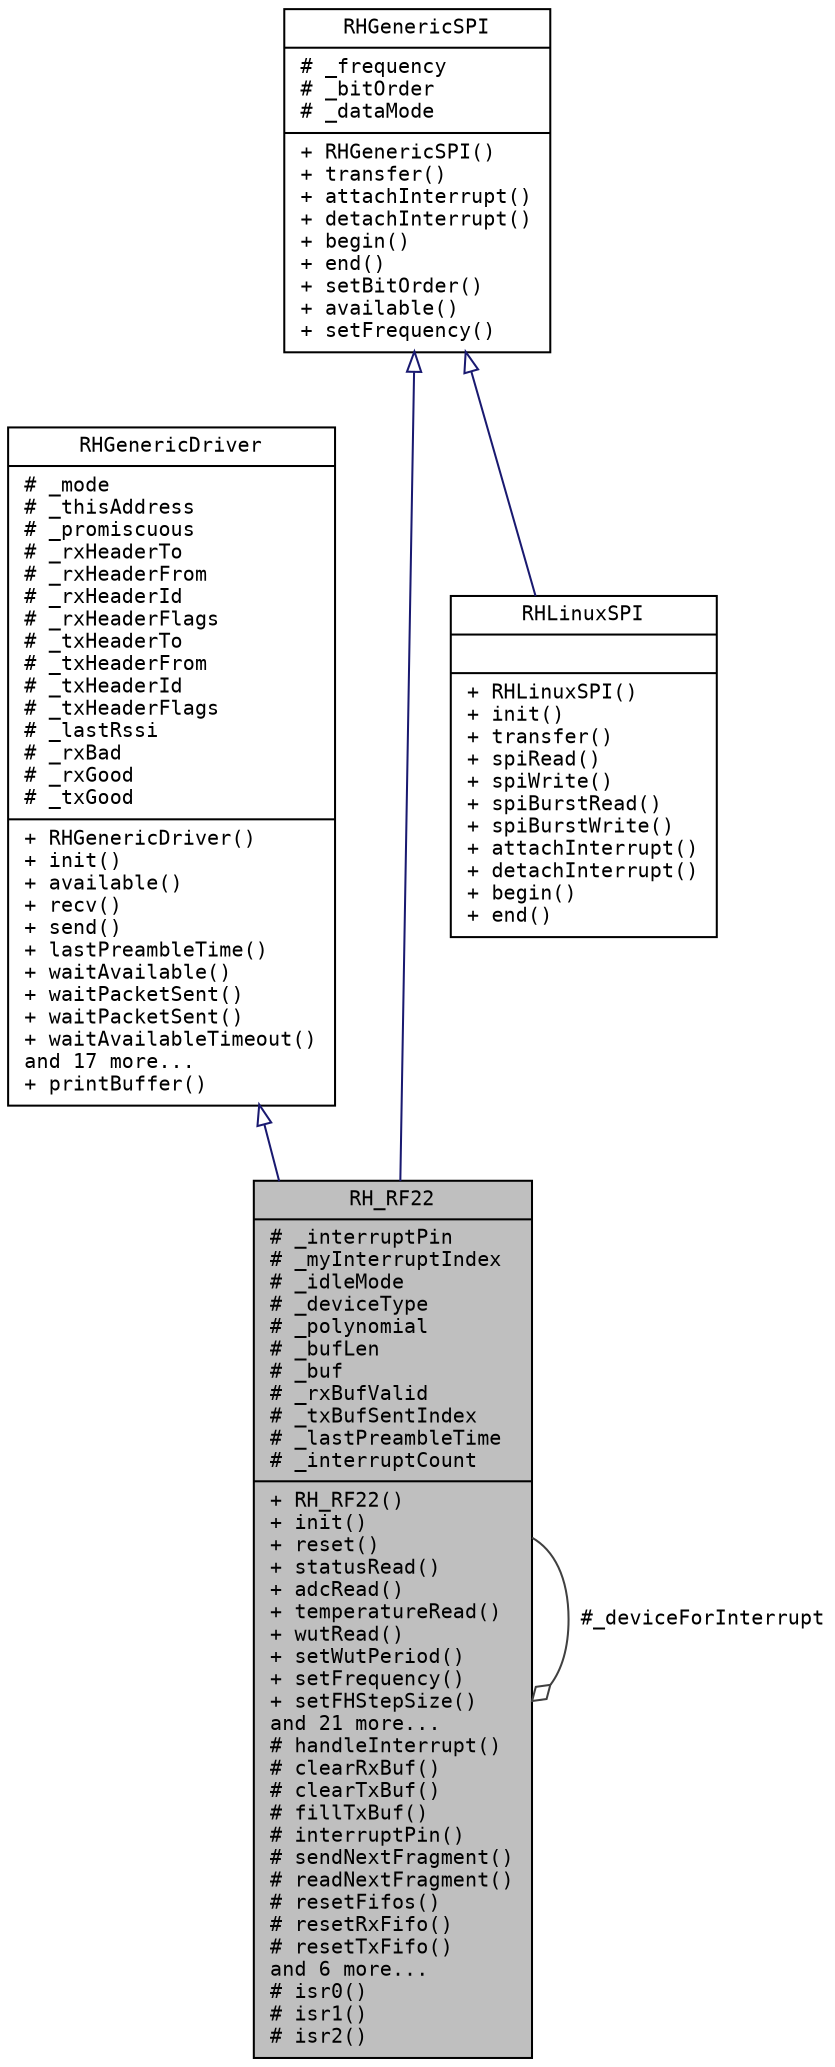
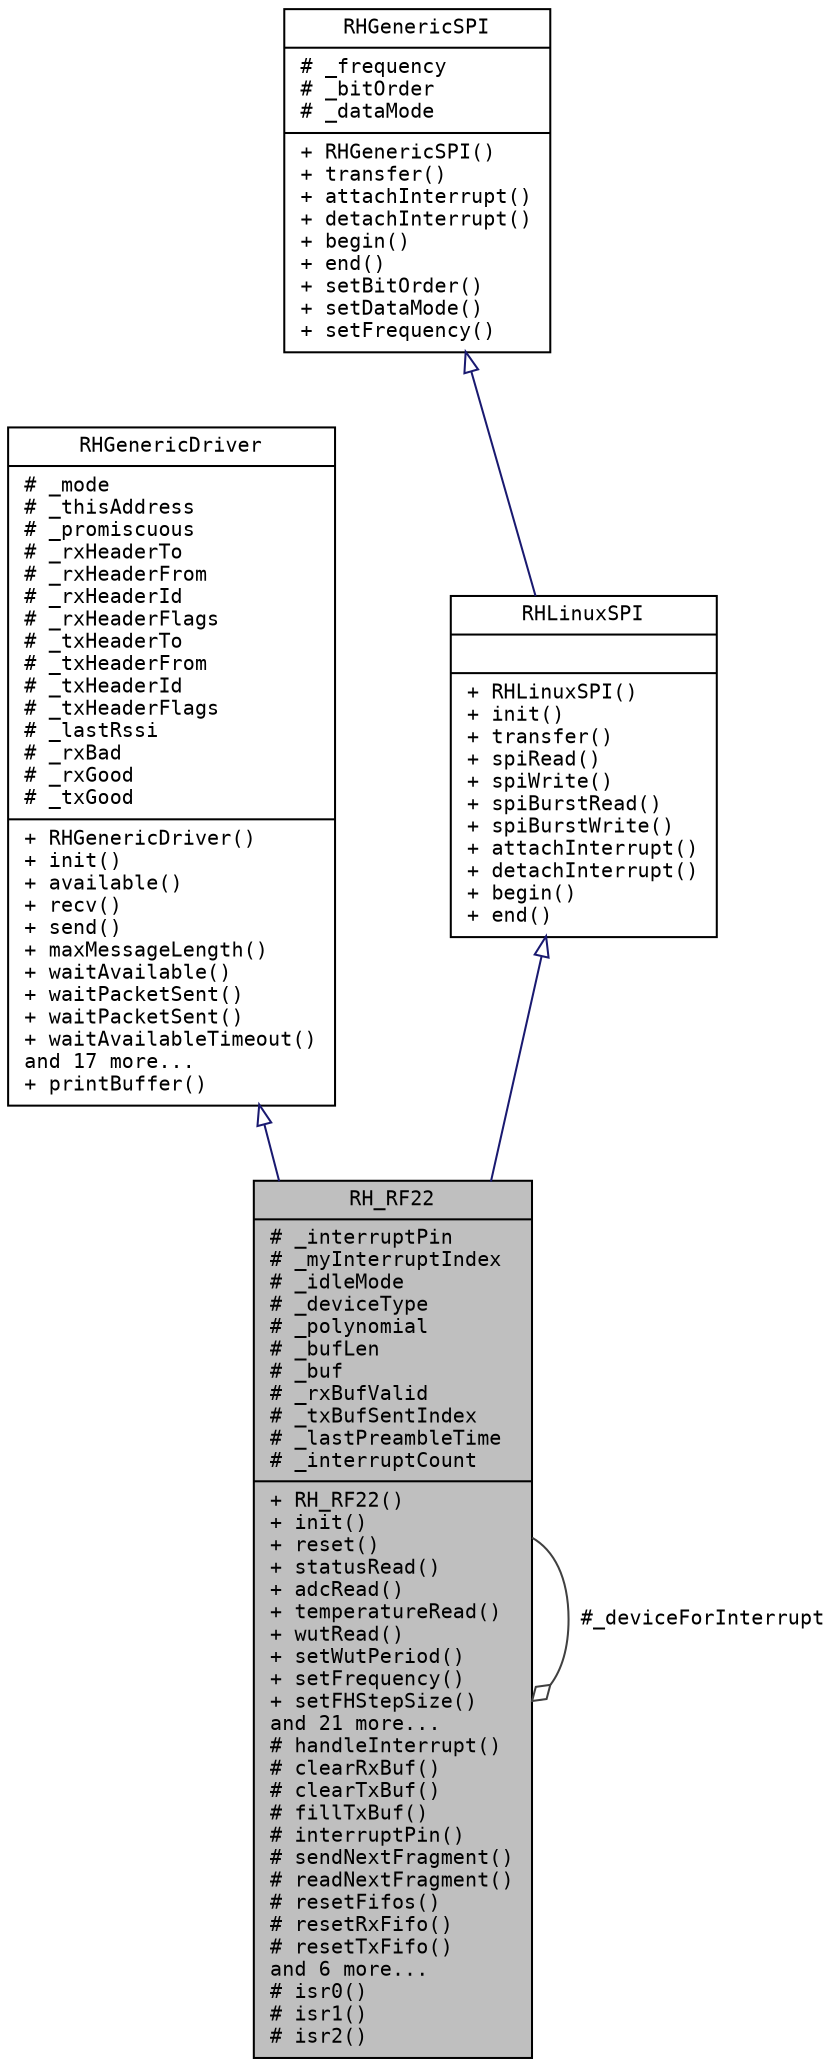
  digraph {
    fontname="DejaVu Sans Mono"
    node [color=black fillcolor=white fontname="DejaVu Sans Mono" fontsize=10 shape=record style=filled]
    edge [color=midnightblue fontname="DejaVu Sans Mono" fontsize=10 labelfontname=Helvetica labelfontsize=10 style=solid arrowtail=onormal dir=back]
    n1 [fillcolor=grey75 fontcolor=black height=0.2 label="{RH_RF22\n|# _interruptPin\l# _myInterruptIndex\l# _idleMode\l# _deviceType\l# _polynomial\l# _bufLen\l# _buf\l# _rxBufValid\l# _txBufSentIndex\l# _lastPreambleTime\l# _interruptCount\l|+ RH_RF22()\l+ init()\l+ reset()\l+ statusRead()\l+ adcRead()\l+ temperatureRead()\l+ wutRead()\l+ setWutPeriod()\l+ setFrequency()\l+ setFHStepSize()\land 21 more...\l# handleInterrupt()\l# clearRxBuf()\l# clearTxBuf()\l# fillTxBuf()\l# interruptPin()\l# sendNextFragment()\l# readNextFragment()\l# resetFifos()\l# resetRxFifo()\l# resetTxFifo()\land 6 more...\l# isr0()\l# isr1()\l# isr2()\l}" width=0.4]
-   n2 [height=0.2 label="{RHGenericDriver\n|# _mode\l# _thisAddress\l# _promiscuous\l# _rxHeaderTo\l# _rxHeaderFrom\l# _rxHeaderId\l# _rxHeaderFlags\l# _txHeaderTo\l# _txHeaderFrom\l# _txHeaderId\l# _txHeaderFlags\l# _lastRssi\l# _rxBad\l# _rxGood\l# _txGood\l|+ RHGenericDriver()\l+ init()\l+ available()\l+ recv()\l+ send()\l+ lastPreambleTime()\l+ waitAvailable()\l+ waitPacketSent()\l+ waitPacketSent()\l+ waitAvailableTimeout()\land 17 more...\l+ printBuffer()\l}" width=0.4]
+   n2 [height=0.2 label="{RHGenericDriver\n|# _mode\l# _thisAddress\l# _promiscuous\l# _rxHeaderTo\l# _rxHeaderFrom\l# _rxHeaderId\l# _rxHeaderFlags\l# _txHeaderTo\l# _txHeaderFrom\l# _txHeaderId\l# _txHeaderFlags\l# _lastRssi\l# _rxBad\l# _rxGood\l# _txGood\l|+ RHGenericDriver()\l+ init()\l+ available()\l+ recv()\l+ send()\l+ maxMessageLength()\l+ waitAvailable()\l+ waitPacketSent()\l+ waitPacketSent()\l+ waitAvailableTimeout()\land 17 more...\l+ printBuffer()\l}" width=0.4]
    n3 [height=0.2 label="{RHLinuxSPI\n||+ RHLinuxSPI()\l+ init()\l+ transfer()\l+ spiRead()\l+ spiWrite()\l+ spiBurstRead()\l+ spiBurstWrite()\l+ attachInterrupt()\l+ detachInterrupt()\l+ begin()\l+ end()\l}" width=0.4]
-   n4 [height=0.2 label="{RHGenericSPI\n|# _frequency\l# _bitOrder\l# _dataMode\l|+ RHGenericSPI()\l+ transfer()\l+ attachInterrupt()\l+ detachInterrupt()\l+ begin()\l+ end()\l+ setBitOrder()\l+ available()\l+ setFrequency()\l}" width=0.4]
+   n4 [height=0.2 label="{RHGenericSPI\n|# _frequency\l# _bitOrder\l# _dataMode\l|+ RHGenericSPI()\l+ transfer()\l+ attachInterrupt()\l+ detachInterrupt()\l+ begin()\l+ end()\l+ setBitOrder()\l+ setDataMode()\l+ setFrequency()\l}" width=0.4]
    n1 -> n1 [arrowhead=odiamond color=grey25 label=" #_deviceForInterrupt" arrowtail="" dir=""]
    n2 -> n1
-   n4 -> n1
+   n3 -> n1
    n4 -> n3
  }
